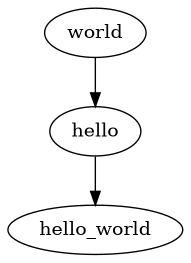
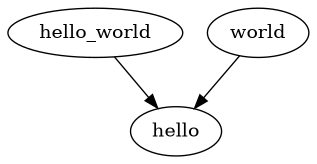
  digraph {
    hello [expression="'Hello'"]
    hello_world [function=paste]
    world [function=c text="'world!'"]
-   hello -> hello_world
+   hello_world -> hello
    world -> hello
  }
